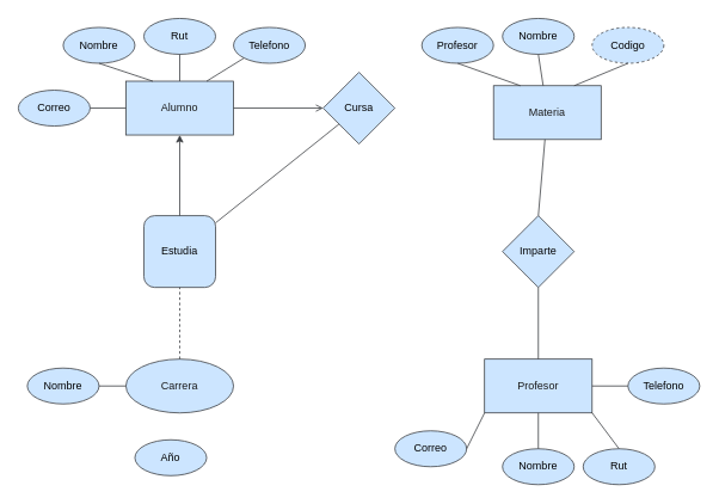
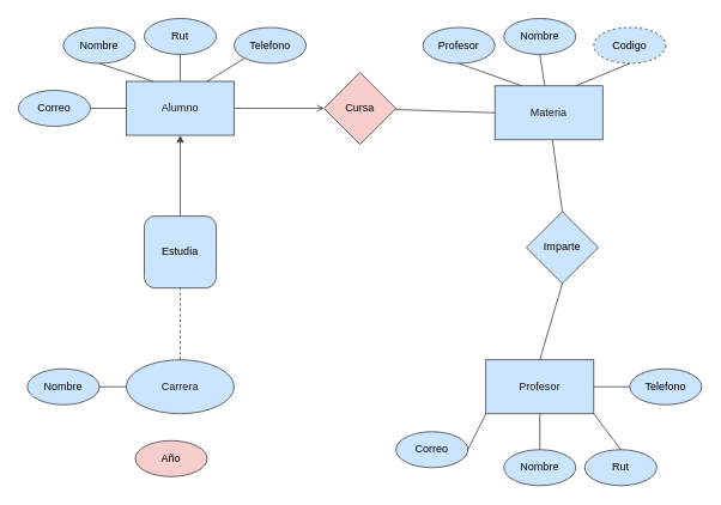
  <mxCell id="0" />
  <mxCell id="1" parent="0" />
  <mxCell id="2" value="&lt;font color=&quot;#1a1a1a&quot;&gt;Alumno&lt;/font&gt;" style="rounded=0;whiteSpace=wrap;html=1;fillColor=#cce5ff;strokeColor=#36393d;" vertex="1" parent="1"><mxGeometry x="140" y="90" width="120" height="60" as="geometry" /></mxCell>
  <mxCell id="3" value="&lt;font color=&quot;#1a1a1a&quot;&gt;Carrera&lt;/font&gt;" style="ellipse;whiteSpace=wrap;html=1;fillColor=#cce5ff;strokeColor=#36393d;" vertex="1" parent="1"><mxGeometry x="140" y="400" width="120" height="60" as="geometry" /></mxCell>
  <mxCell id="4" value="&lt;font color=&quot;#1a1a1a&quot;&gt;Materia&lt;/font&gt;" style="rounded=0;whiteSpace=wrap;html=1;fillColor=#cce5ff;strokeColor=#36393d;" vertex="1" parent="1"><mxGeometry x="550" y="95" width="120" height="60" as="geometry" /></mxCell>
  <mxCell id="5" value="&lt;font color=&quot;#1a1a1a&quot;&gt;Profesor&lt;/font&gt;" style="rounded=0;whiteSpace=wrap;html=1;fillColor=#cce5ff;strokeColor=#36393d;" vertex="1" parent="1"><mxGeometry x="540" y="400" width="120" height="60" as="geometry" /></mxCell>
- <mxCell id="6" value="&lt;font color=&quot;#000000&quot;&gt;Imparte&lt;/font&gt;" style="rhombus;whiteSpace=wrap;html=1;fillColor=#cce5ff;strokeColor=#36393d;" vertex="1" parent="1"><mxGeometry x="560" y="240" width="80" height="80" as="geometry" /></mxCell>
+ <mxCell id="6" value="&lt;font color=&quot;#000000&quot;&gt;Imparte&lt;/font&gt;" style="rhombus;whiteSpace=wrap;html=1;fillColor=#cce5ff;strokeColor=#36393d;" vertex="1" parent="1"><mxGeometry x="585" y="235" width="80" height="80" as="geometry" /></mxCell>
  <mxCell id="7" value="" style="endArrow=none;html=1;fontColor=#000000;fillColor=#cce5ff;strokeColor=#36393d;entryX=0.5;entryY=1;entryDx=0;entryDy=0;exitX=0.5;exitY=0;exitDx=0;exitDy=0;" edge="1" parent="1" source="5" target="6"><mxGeometry width="50" height="50" relative="1" as="geometry"><mxPoint x="350" y="350" as="sourcePoint" /><mxPoint x="400" y="300" as="targetPoint" /></mxGeometry></mxCell>
  <mxCell id="8" value="" style="endArrow=none;html=1;fontColor=#000000;exitX=0.5;exitY=0;exitDx=0;exitDy=0;fillColor=#cce5ff;strokeColor=#36393d;" edge="1" parent="1" source="6" target="4"><mxGeometry width="50" height="50" relative="1" as="geometry"><mxPoint x="580" y="240" as="sourcePoint" /><mxPoint x="630" y="190" as="targetPoint" /></mxGeometry></mxCell>
  <mxCell id="9" value="&lt;font color=&quot;#000000&quot;&gt;Estudia&lt;/font&gt;" style="whiteSpace=wrap;html=1;fillColor=#cce5ff;strokeColor=#36393d;rounded=1;" vertex="1" parent="1"><mxGeometry x="160" y="240" width="80" height="80" as="geometry" /></mxCell>
  <mxCell id="10" value="" style="endArrow=none;html=1;fontColor=#000000;entryX=0.5;entryY=1;entryDx=0;entryDy=0;exitX=0.5;exitY=0;exitDx=0;exitDy=0;fillColor=#cce5ff;strokeColor=#36393d;dashed=1;" edge="1" parent="1" source="3" target="9"><mxGeometry width="50" height="50" relative="1" as="geometry"><mxPoint x="300" y="370" as="sourcePoint" /><mxPoint x="350" y="320" as="targetPoint" /></mxGeometry></mxCell>
  <mxCell id="11" value="" style="endArrow=classic;html=1;fontColor=#000000;entryX=0.5;entryY=1;entryDx=0;entryDy=0;fillColor=#cce5ff;strokeColor=#36393d;" edge="1" parent="1" source="9" target="2"><mxGeometry width="50" height="50" relative="1" as="geometry"><mxPoint x="280" y="270" as="sourcePoint" /><mxPoint x="280" y="190" as="targetPoint" /></mxGeometry></mxCell>
- <mxCell id="12" value="&lt;font color=&quot;#000000&quot;&gt;Cursa&lt;/font&gt;" style="rhombus;whiteSpace=wrap;html=1;fillColor=#cce5ff;strokeColor=#36393d;" vertex="1" parent="1"><mxGeometry x="360" y="80" width="80" height="80" as="geometry" /></mxCell>
+ <mxCell id="12" value="&lt;font color=&quot;#000000&quot;&gt;Cursa&lt;/font&gt;" style="rhombus;whiteSpace=wrap;html=1;fillColor=#f8cecc;strokeColor=#36393d;" vertex="1" parent="1"><mxGeometry x="360" y="80" width="80" height="80" as="geometry" /></mxCell>
  <mxCell id="13" value="" style="endArrow=open;html=1;fontColor=#000000;entryX=0;entryY=0.5;entryDx=0;entryDy=0;fillColor=#cce5ff;strokeColor=#36393d;exitX=1;exitY=0.5;exitDx=0;exitDy=0;" edge="1" parent="1" source="2" target="12"><mxGeometry width="50" height="50" relative="1" as="geometry"><mxPoint x="360" y="250" as="sourcePoint" /><mxPoint x="360" y="160" as="targetPoint" /></mxGeometry></mxCell>
- <mxCell id="14" value="" style="endArrow=none;html=1;fontColor=#000000;fillColor=#cce5ff;strokeColor=#36393d;" edge="1" parent="1" source="12" target="9"><mxGeometry width="50" height="50" relative="1" as="geometry"><mxPoint x="430" y="170" as="sourcePoint" /><mxPoint x="510" y="180" as="targetPoint" /></mxGeometry></mxCell>
+ <mxCell id="14" value="" style="endArrow=none;html=1;fontColor=#000000;entryX=0;entryY=0.5;entryDx=0;entryDy=0;fillColor=#cce5ff;strokeColor=#36393d;" edge="1" parent="1" source="12" target="4"><mxGeometry width="50" height="50" relative="1" as="geometry"><mxPoint x="430" y="170" as="sourcePoint" /><mxPoint x="510" y="180" as="targetPoint" /></mxGeometry></mxCell>
  <mxCell id="15" value="&lt;font color=&quot;#000000&quot;&gt;Nombre&lt;/font&gt;" style="ellipse;whiteSpace=wrap;html=1;fillColor=#cce5ff;strokeColor=#36393d;" vertex="1" parent="1"><mxGeometry x="70" y="30" width="80" height="40" as="geometry" /></mxCell>
  <mxCell id="16" value="&lt;font color=&quot;#000000&quot;&gt;Rut&lt;/font&gt;" style="ellipse;whiteSpace=wrap;html=1;fillColor=#cce5ff;strokeColor=#36393d;" vertex="1" parent="1"><mxGeometry x="160" y="20" width="80" height="40" as="geometry" /></mxCell>
  <mxCell id="17" value="&lt;font color=&quot;#000000&quot;&gt;Telefono&lt;/font&gt;" style="ellipse;whiteSpace=wrap;html=1;fillColor=#cce5ff;strokeColor=#36393d;" vertex="1" parent="1"><mxGeometry x="260" y="30" width="80" height="40" as="geometry" /></mxCell>
  <mxCell id="18" value="" style="endArrow=none;html=1;fontColor=#000000;entryX=0.5;entryY=1;entryDx=0;entryDy=0;fillColor=#cce5ff;strokeColor=#36393d;exitX=0.25;exitY=0;exitDx=0;exitDy=0;" edge="1" parent="1" source="2" target="15"><mxGeometry width="50" height="50" relative="1" as="geometry"><mxPoint x="90" y="130" as="sourcePoint" /><mxPoint x="90" y="40" as="targetPoint" /></mxGeometry></mxCell>
  <mxCell id="19" value="" style="endArrow=none;html=1;fontColor=#000000;entryX=0.5;entryY=1;entryDx=0;entryDy=0;fillColor=#cce5ff;strokeColor=#36393d;exitX=0.5;exitY=0;exitDx=0;exitDy=0;" edge="1" parent="1" source="2" target="16"><mxGeometry width="50" height="50" relative="1" as="geometry"><mxPoint x="200" y="80" as="sourcePoint" /><mxPoint x="160" y="20" as="targetPoint" /></mxGeometry></mxCell>
  <mxCell id="20" value="" style="endArrow=none;html=1;fontColor=#000000;entryX=0;entryY=1;entryDx=0;entryDy=0;fillColor=#cce5ff;strokeColor=#36393d;exitX=0.25;exitY=0;exitDx=0;exitDy=0;" edge="1" parent="1" target="17"><mxGeometry width="50" height="50" relative="1" as="geometry"><mxPoint x="230" y="90" as="sourcePoint" /><mxPoint x="260" y="40" as="targetPoint" /></mxGeometry></mxCell>
  <mxCell id="21" value="&lt;font color=&quot;#000000&quot;&gt;Nombre&lt;/font&gt;" style="ellipse;whiteSpace=wrap;html=1;fillColor=#cce5ff;strokeColor=#36393d;" vertex="1" parent="1"><mxGeometry x="560" y="20" width="80" height="40" as="geometry" /></mxCell>
  <mxCell id="22" value="" style="endArrow=none;html=1;fontColor=#000000;entryX=0.5;entryY=1;entryDx=0;entryDy=0;fillColor=#cce5ff;strokeColor=#36393d;" edge="1" parent="1" source="4" target="21"><mxGeometry width="50" height="50" relative="1" as="geometry"><mxPoint x="460" y="70" as="sourcePoint" /><mxPoint x="501.716" y="44.142" as="targetPoint" /></mxGeometry></mxCell>
  <mxCell id="23" value="&lt;font color=&quot;#000000&quot;&gt;Codigo&lt;/font&gt;" style="ellipse;whiteSpace=wrap;html=1;fillColor=#cce5ff;strokeColor=#36393d;dashed=1;" vertex="1" parent="1"><mxGeometry x="660" y="30" width="80" height="40" as="geometry" /></mxCell>
  <mxCell id="24" value="" style="endArrow=none;html=1;fontColor=#000000;entryX=0.5;entryY=1;entryDx=0;entryDy=0;fillColor=#cce5ff;strokeColor=#36393d;exitX=0.75;exitY=0;exitDx=0;exitDy=0;" edge="1" parent="1" source="4" target="23"><mxGeometry width="50" height="50" relative="1" as="geometry"><mxPoint x="730" y="130" as="sourcePoint" /><mxPoint x="730" y="100" as="targetPoint" /></mxGeometry></mxCell>
  <mxCell id="25" value="&lt;font color=&quot;#000000&quot;&gt;Profesor&lt;/font&gt;" style="ellipse;whiteSpace=wrap;html=1;fillColor=#cce5ff;strokeColor=#36393d;" vertex="1" parent="1"><mxGeometry x="470" y="30" width="80" height="40" as="geometry" /></mxCell>
  <mxCell id="26" value="" style="endArrow=none;html=1;fontColor=#000000;entryX=0.5;entryY=1;entryDx=0;entryDy=0;fillColor=#cce5ff;strokeColor=#36393d;exitX=0.25;exitY=0;exitDx=0;exitDy=0;" edge="1" parent="1" source="4" target="25"><mxGeometry width="50" height="50" relative="1" as="geometry"><mxPoint x="499.5" y="110" as="sourcePoint" /><mxPoint x="499.5" y="80" as="targetPoint" /></mxGeometry></mxCell>
  <mxCell id="27" value="&lt;font color=&quot;#000000&quot;&gt;Nombre&lt;/font&gt;" style="ellipse;whiteSpace=wrap;html=1;fillColor=#cce5ff;strokeColor=#36393d;" vertex="1" parent="1"><mxGeometry x="30" y="410" width="80" height="40" as="geometry" /></mxCell>
  <mxCell id="28" value="" style="endArrow=none;html=1;fontColor=#000000;fillColor=#cce5ff;strokeColor=#36393d;exitX=0;exitY=0.5;exitDx=0;exitDy=0;entryX=1;entryY=0.5;entryDx=0;entryDy=0;" edge="1" parent="1" source="3" target="27"><mxGeometry width="50" height="50" relative="1" as="geometry"><mxPoint x="70" y="320" as="sourcePoint" /><mxPoint x="90" y="390" as="targetPoint" /></mxGeometry></mxCell>
- <mxCell id="29" value="&lt;font color=&quot;#000000&quot;&gt;Año&lt;/font&gt;" style="ellipse;whiteSpace=wrap;html=1;fillColor=#cce5ff;strokeColor=#36393d;" vertex="1" parent="1"><mxGeometry x="150" y="490" width="80" height="40" as="geometry" /></mxCell>
+ <mxCell id="29" value="&lt;font color=&quot;#000000&quot;&gt;Año&lt;/font&gt;" style="ellipse;whiteSpace=wrap;html=1;fillColor=#f8cecc;strokeColor=#36393d;" vertex="1" parent="1"><mxGeometry x="150" y="490" width="80" height="40" as="geometry" /></mxCell>
  <mxCell id="30" value="&lt;font color=&quot;#000000&quot;&gt;Correo&lt;/font&gt;" style="ellipse;whiteSpace=wrap;html=1;fillColor=#cce5ff;strokeColor=#36393d;" vertex="1" parent="1"><mxGeometry x="20" y="100" width="80" height="40" as="geometry" /></mxCell>
  <mxCell id="31" value="" style="endArrow=none;html=1;fontColor=#000000;entryX=1;entryY=0.5;entryDx=0;entryDy=0;fillColor=#cce5ff;strokeColor=#36393d;exitX=0;exitY=0.5;exitDx=0;exitDy=0;" edge="1" parent="1" source="2" target="30"><mxGeometry width="50" height="50" relative="1" as="geometry"><mxPoint x="90" y="250" as="sourcePoint" /><mxPoint x="90" y="160" as="targetPoint" /></mxGeometry></mxCell>
  <mxCell id="32" value="&lt;font color=&quot;#000000&quot;&gt;Nombre&lt;/font&gt;" style="ellipse;whiteSpace=wrap;html=1;fillColor=#cce5ff;strokeColor=#36393d;" vertex="1" parent="1"><mxGeometry x="560" y="500" width="80" height="40" as="geometry" /></mxCell>
  <mxCell id="33" value="&lt;font color=&quot;#000000&quot;&gt;Rut&lt;/font&gt;" style="ellipse;whiteSpace=wrap;html=1;fillColor=#cce5ff;strokeColor=#36393d;" vertex="1" parent="1"><mxGeometry x="650" y="500" width="80" height="40" as="geometry" /></mxCell>
  <mxCell id="34" value="&lt;font color=&quot;#000000&quot;&gt;Telefono&lt;/font&gt;" style="ellipse;whiteSpace=wrap;html=1;fillColor=#cce5ff;strokeColor=#36393d;" vertex="1" parent="1"><mxGeometry x="700" y="410" width="80" height="40" as="geometry" /></mxCell>
  <mxCell id="35" value="&lt;font color=&quot;#000000&quot;&gt;Correo&lt;/font&gt;" style="ellipse;whiteSpace=wrap;html=1;fillColor=#cce5ff;strokeColor=#36393d;" vertex="1" parent="1"><mxGeometry x="440" y="480" width="80" height="40" as="geometry" /></mxCell>
  <mxCell id="36" value="" style="endArrow=none;html=1;fontColor=#000000;fillColor=#cce5ff;strokeColor=#36393d;entryX=0.5;entryY=1;entryDx=0;entryDy=0;exitX=0.5;exitY=0;exitDx=0;exitDy=0;" edge="1" parent="1" source="32" target="5"><mxGeometry width="50" height="50" relative="1" as="geometry"><mxPoint x="500" y="550" as="sourcePoint" /><mxPoint x="500" y="470" as="targetPoint" /></mxGeometry></mxCell>
  <mxCell id="37" value="" style="endArrow=none;html=1;fontColor=#000000;fillColor=#cce5ff;strokeColor=#36393d;entryX=1;entryY=0.5;entryDx=0;entryDy=0;exitX=0;exitY=1;exitDx=0;exitDy=0;" edge="1" parent="1" source="5" target="35"><mxGeometry width="50" height="50" relative="1" as="geometry"><mxPoint x="520" y="520" as="sourcePoint" /><mxPoint x="520" y="440" as="targetPoint" /></mxGeometry></mxCell>
  <mxCell id="38" value="" style="endArrow=none;html=1;fontColor=#000000;fillColor=#cce5ff;strokeColor=#36393d;entryX=0;entryY=0.5;entryDx=0;entryDy=0;exitX=1;exitY=0.5;exitDx=0;exitDy=0;" edge="1" parent="1" source="5" target="34"><mxGeometry width="50" height="50" relative="1" as="geometry"><mxPoint x="680" y="430" as="sourcePoint" /><mxPoint x="630" y="350" as="targetPoint" /></mxGeometry></mxCell>
  <mxCell id="39" value="" style="endArrow=none;html=1;fontColor=#000000;fillColor=#cce5ff;strokeColor=#36393d;entryX=0.5;entryY=0;entryDx=0;entryDy=0;exitX=1;exitY=1;exitDx=0;exitDy=0;" edge="1" parent="1" source="5" target="33"><mxGeometry width="50" height="50" relative="1" as="geometry"><mxPoint x="760" y="550" as="sourcePoint" /><mxPoint x="760" y="470" as="targetPoint" /></mxGeometry></mxCell>
